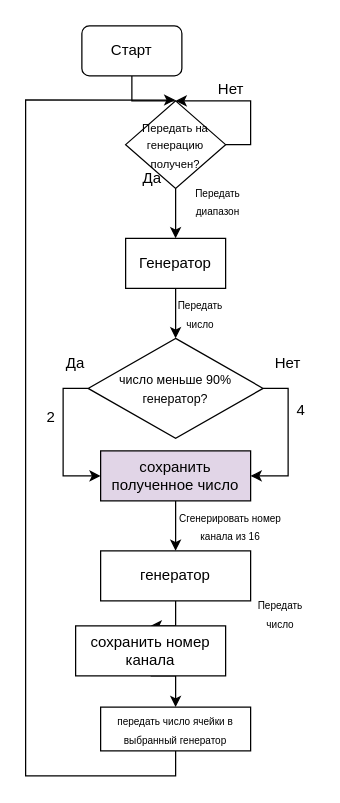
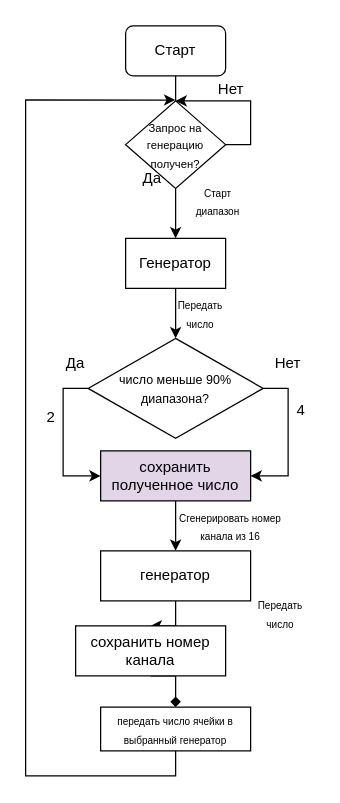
  <mxCell id="0" />
  <mxCell id="1" parent="0" />
  <mxCell id="2" style="edgeStyle=orthogonalEdgeStyle;rounded=0;orthogonalLoop=1;jettySize=auto;html=1;exitX=0.5;exitY=1;exitDx=0;exitDy=0;entryX=0.5;entryY=0;entryDx=0;entryDy=0;endArrow=none;" edge="1" parent="1" source="3" target="6"><mxGeometry relative="1" as="geometry" /></mxCell>
- <mxCell id="3" value="&lt;div&gt;Старт&lt;/div&gt;" style="rounded=1;whiteSpace=wrap;html=1;" vertex="1" parent="1"><mxGeometry x="65" y="20" width="80" height="40" as="geometry" /></mxCell>
+ <mxCell id="3" value="&lt;div&gt;Старт&lt;/div&gt;" style="rounded=1;whiteSpace=wrap;html=1;" vertex="1" parent="1"><mxGeometry x="100" y="20" width="80" height="40" as="geometry" /></mxCell>
  <mxCell id="4" style="edgeStyle=orthogonalEdgeStyle;rounded=0;orthogonalLoop=1;jettySize=auto;html=1;entryX=0.5;entryY=0;entryDx=0;entryDy=0;" edge="1" parent="1" source="6" target="8"><mxGeometry relative="1" as="geometry" /></mxCell>
  <mxCell id="5" value="&lt;div&gt;Да&lt;/div&gt;" style="text;html=1;align=center;verticalAlign=middle;resizable=0;points=[];labelBackgroundColor=#ffffff;" vertex="1" connectable="0" parent="4"><mxGeometry x="0.792" y="1" relative="1" as="geometry"><mxPoint x="-21" y="-44.83" as="offset" /></mxGeometry></mxCell>
- <mxCell id="6" value="&lt;font style=&quot;font-size: 9px&quot;&gt;Передать на генерацию получен?&lt;/font&gt;" style="rhombus;whiteSpace=wrap;html=1;" vertex="1" parent="1"><mxGeometry x="100" y="80" width="80" height="70" as="geometry" /></mxCell>
+ <mxCell id="6" value="&lt;font style=&quot;font-size: 9px&quot;&gt;Запрос на генерацию получен?&lt;/font&gt;" style="rhombus;whiteSpace=wrap;html=1;" vertex="1" parent="1"><mxGeometry x="100" y="80" width="80" height="70" as="geometry" /></mxCell>
  <mxCell id="7" style="edgeStyle=orthogonalEdgeStyle;rounded=0;orthogonalLoop=1;jettySize=auto;html=1;exitX=0.5;exitY=1;exitDx=0;exitDy=0;entryX=0.5;entryY=0;entryDx=0;entryDy=0;" edge="1" parent="1" source="8" target="15"><mxGeometry relative="1" as="geometry" /></mxCell>
  <mxCell id="8" value="Генератор" style="rounded=0;whiteSpace=wrap;html=1;" vertex="1" parent="1"><mxGeometry x="100" y="190" width="80" height="40" as="geometry" /></mxCell>
  <mxCell id="9" style="edgeStyle=orthogonalEdgeStyle;rounded=0;orthogonalLoop=1;jettySize=auto;html=1;exitX=1;exitY=0.5;exitDx=0;exitDy=0;entryX=0.5;entryY=0;entryDx=0;entryDy=0;" edge="1" parent="1" source="6" target="6"><mxGeometry relative="1" as="geometry"><Array as="points"><mxPoint x="200" y="115" /><mxPoint x="200" y="80" /></Array></mxGeometry></mxCell>
  <mxCell id="10" value="&lt;div&gt;Нет&lt;/div&gt;" style="text;html=1;align=center;verticalAlign=middle;resizable=0;points=[];labelBackgroundColor=#ffffff;" vertex="1" connectable="0" parent="9"><mxGeometry x="0.245" y="-2" relative="1" as="geometry"><mxPoint y="-8" as="offset" /></mxGeometry></mxCell>
  <mxCell id="11" style="edgeStyle=orthogonalEdgeStyle;rounded=0;orthogonalLoop=1;jettySize=auto;html=1;exitX=0;exitY=0.5;exitDx=0;exitDy=0;entryX=0;entryY=0.5;entryDx=0;entryDy=0;" edge="1" parent="1" source="15" target="18"><mxGeometry relative="1" as="geometry" /></mxCell>
  <mxCell id="12" value="2" style="text;html=1;align=center;verticalAlign=middle;resizable=0;points=[];labelBackgroundColor=#ffffff;" vertex="1" connectable="0" parent="11"><mxGeometry x="-0.293" y="-1" relative="1" as="geometry"><mxPoint x="-9.03" as="offset" /></mxGeometry></mxCell>
  <mxCell id="13" style="edgeStyle=orthogonalEdgeStyle;rounded=0;orthogonalLoop=1;jettySize=auto;html=1;exitX=1;exitY=0.5;exitDx=0;exitDy=0;entryX=1;entryY=0.5;entryDx=0;entryDy=0;" edge="1" parent="1" source="15" target="18"><mxGeometry relative="1" as="geometry" /></mxCell>
  <mxCell id="14" value="4" style="text;html=1;align=center;verticalAlign=middle;resizable=0;points=[];labelBackgroundColor=#ffffff;" vertex="1" connectable="0" parent="13"><mxGeometry x="-0.381" y="1" relative="1" as="geometry"><mxPoint x="8.97" as="offset" /></mxGeometry></mxCell>
- <mxCell id="15" value="&lt;font style=&quot;font-size: 10px&quot;&gt;число меньше 90% генератор?&lt;/font&gt;" style="rhombus;whiteSpace=wrap;html=1;" vertex="1" parent="1"><mxGeometry x="70" y="270" width="140" height="80" as="geometry" /></mxCell>
- <mxCell id="16" value="&lt;font style=&quot;font-size: 8px&quot;&gt;Передать диапазон&lt;br&gt;&lt;/font&gt;" style="text;html=1;strokeColor=none;fillColor=none;align=center;verticalAlign=middle;whiteSpace=wrap;rounded=0;" vertex="1" parent="1"><mxGeometry x="154" y="150" width="40" height="20" as="geometry" /></mxCell>
+ <mxCell id="15" value="&lt;font style=&quot;font-size: 10px&quot;&gt;число меньше 90% диапазона?&lt;/font&gt;" style="rhombus;whiteSpace=wrap;html=1;" vertex="1" parent="1"><mxGeometry x="70" y="270" width="140" height="80" as="geometry" /></mxCell>
+ <mxCell id="16" value="&lt;font style=&quot;font-size: 8px&quot;&gt;Старт диапазон&lt;br&gt;&lt;/font&gt;" style="text;html=1;strokeColor=none;fillColor=none;align=center;verticalAlign=middle;whiteSpace=wrap;rounded=0;" vertex="1" parent="1"><mxGeometry x="154" y="150" width="40" height="20" as="geometry" /></mxCell>
  <mxCell id="17" style="edgeStyle=orthogonalEdgeStyle;rounded=0;orthogonalLoop=1;jettySize=auto;html=1;exitX=0.5;exitY=1;exitDx=0;exitDy=0;entryX=0.5;entryY=0;entryDx=0;entryDy=0;" edge="1" parent="1" source="18" target="23"><mxGeometry relative="1" as="geometry" /></mxCell>
  <mxCell id="18" value="сохранить полученное число" style="rounded=0;whiteSpace=wrap;html=1;fillColor=#e1d5e7;" vertex="1" parent="1"><mxGeometry x="80" y="360" width="120" height="40" as="geometry" /></mxCell>
  <mxCell id="19" value="Да" style="text;html=1;strokeColor=none;fillColor=none;align=center;verticalAlign=middle;whiteSpace=wrap;rounded=0;" vertex="1" parent="1"><mxGeometry x="40" y="280" width="40" height="20" as="geometry" /></mxCell>
  <mxCell id="20" value="Нет" style="text;html=1;strokeColor=none;fillColor=none;align=center;verticalAlign=middle;whiteSpace=wrap;rounded=0;" vertex="1" parent="1"><mxGeometry x="210" y="280" width="40" height="20" as="geometry" /></mxCell>
  <mxCell id="21" value="&lt;font style=&quot;font-size: 8px&quot;&gt;Передать число&lt;br&gt;&lt;/font&gt;" style="text;html=1;strokeColor=none;fillColor=none;align=center;verticalAlign=middle;whiteSpace=wrap;rounded=0;" vertex="1" parent="1"><mxGeometry x="140" y="240" width="40" height="20" as="geometry" /></mxCell>
  <mxCell id="22" style="edgeStyle=orthogonalEdgeStyle;rounded=0;orthogonalLoop=1;jettySize=auto;html=1;exitX=0.5;exitY=1;exitDx=0;exitDy=0;" edge="1" parent="1" source="23" target="26"><mxGeometry relative="1" as="geometry" /></mxCell>
  <mxCell id="23" value="генератор" style="rounded=0;whiteSpace=wrap;html=1;" vertex="1" parent="1"><mxGeometry x="80" y="440" width="120" height="40" as="geometry" /></mxCell>
  <mxCell id="24" value="&lt;font style=&quot;font-size: 8px&quot;&gt;Сгенерировать номер канала из 16&lt;/font&gt;" style="text;html=1;strokeColor=none;fillColor=none;align=center;verticalAlign=middle;whiteSpace=wrap;rounded=0;" vertex="1" parent="1"><mxGeometry x="139" y="410" width="90" height="20" as="geometry" /></mxCell>
- <mxCell id="25" style="edgeStyle=orthogonalEdgeStyle;rounded=0;orthogonalLoop=1;jettySize=auto;html=1;exitX=0.5;exitY=1;exitDx=0;exitDy=0;entryX=0.5;entryY=0;entryDx=0;entryDy=0;" edge="1" parent="1" source="26" target="28"><mxGeometry relative="1" as="geometry" /></mxCell>
+ <mxCell id="25" style="edgeStyle=orthogonalEdgeStyle;rounded=0;orthogonalLoop=1;jettySize=auto;html=1;exitX=0.5;exitY=1;exitDx=0;exitDy=0;entryX=0.5;entryY=0;entryDx=0;entryDy=0;endArrow=diamond;" edge="1" parent="1" source="26" target="28"><mxGeometry relative="1" as="geometry" /></mxCell>
  <mxCell id="26" value="сохранить номер канала" style="rounded=0;whiteSpace=wrap;html=1;" vertex="1" parent="1"><mxGeometry x="60" y="500" width="120" height="40" as="geometry" /></mxCell>
  <mxCell id="27" style="edgeStyle=orthogonalEdgeStyle;rounded=0;orthogonalLoop=1;jettySize=auto;html=1;exitX=0.5;exitY=1;exitDx=0;exitDy=0;" edge="1" parent="1" source="28"><mxGeometry relative="1" as="geometry"><mxPoint x="139.69" y="79.31" as="targetPoint" /><Array as="points"><mxPoint x="140" y="620" /><mxPoint x="20" y="620" /><mxPoint x="20" y="79" /></Array></mxGeometry></mxCell>
  <mxCell id="28" value="&lt;font style=&quot;font-size: 8px&quot;&gt;передать число ячейки в выбранный генератор &lt;/font&gt;" style="rounded=0;whiteSpace=wrap;html=1;" vertex="1" parent="1"><mxGeometry x="80" y="565" width="120" height="35" as="geometry" /></mxCell>
  <mxCell id="29" value="&lt;font style=&quot;font-size: 8px&quot;&gt;Передать число&lt;br&gt;&lt;/font&gt;" style="text;html=1;strokeColor=none;fillColor=none;align=center;verticalAlign=middle;whiteSpace=wrap;rounded=0;" vertex="1" parent="1"><mxGeometry x="204" y="480" width="40" height="20" as="geometry" /></mxCell>
